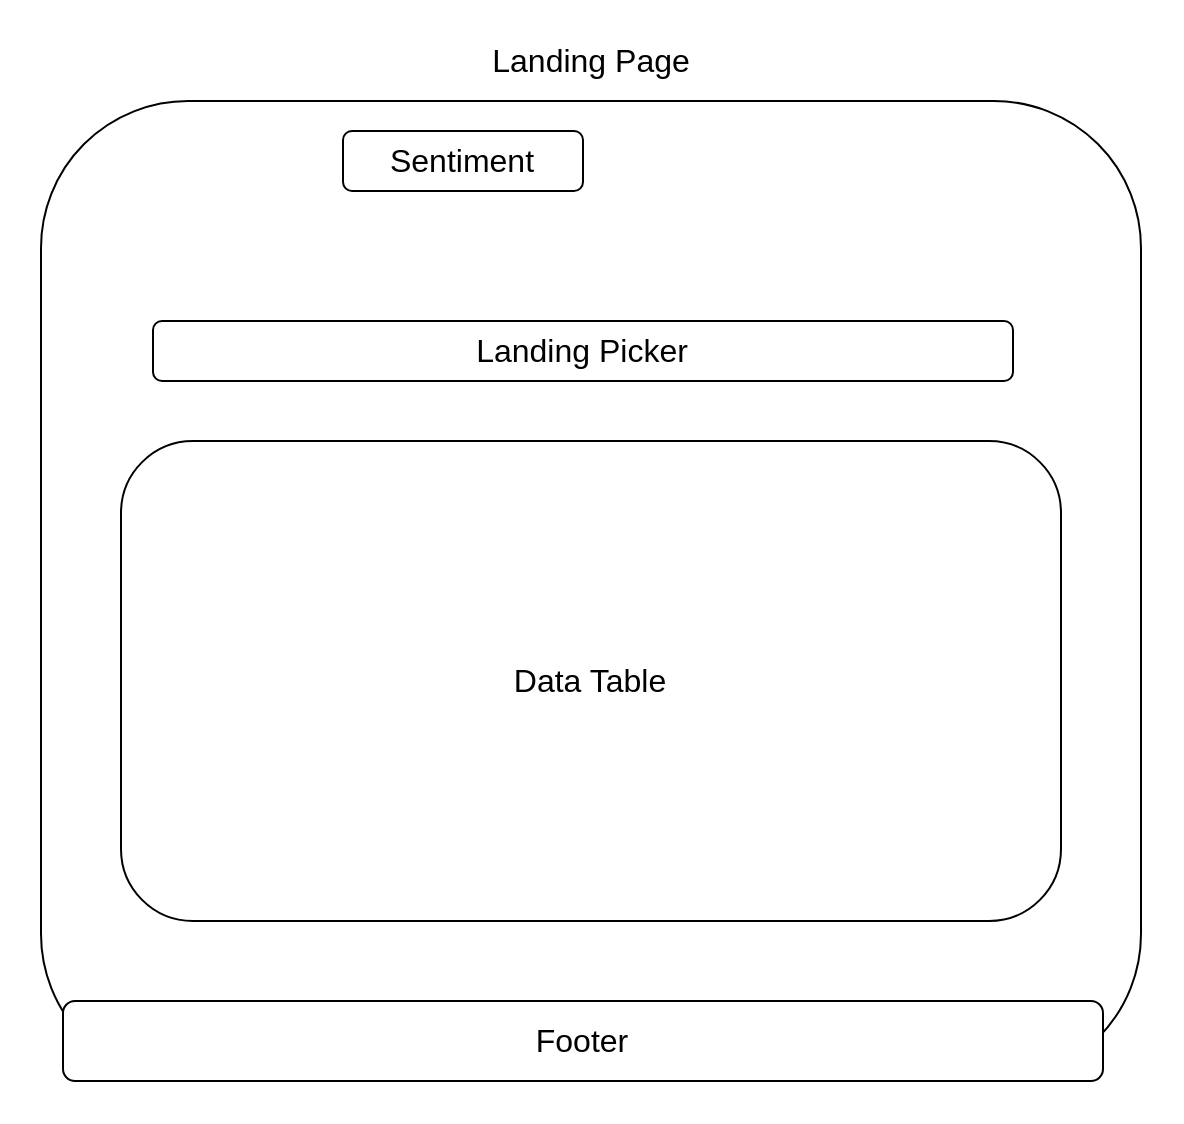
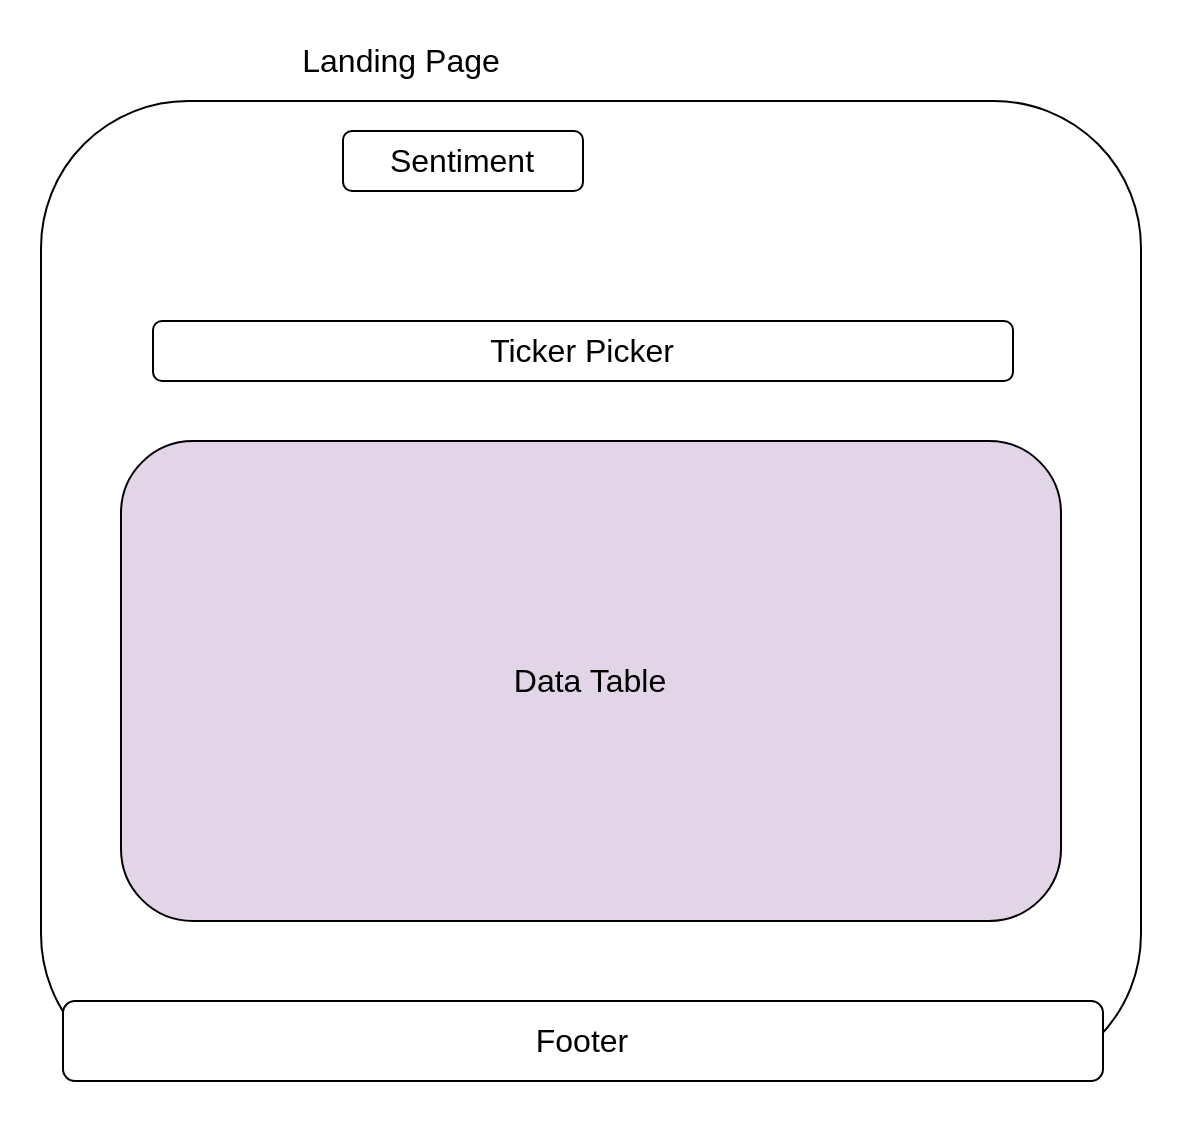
  <mxCell id="0" />
  <mxCell id="1" parent="0" />
  <mxCell id="2" value="" style="rounded=1;whiteSpace=wrap;html=1;" vertex="1" parent="1"><mxGeometry x="20" y="50" width="550" height="490" as="geometry" /></mxCell>
- <mxCell id="3" value="Landing Page" style="text;html=1;align=center;verticalAlign=middle;resizable=0;points=[];autosize=1;strokeColor=none;fillColor=none;fontSize=16;" vertex="1" parent="1"><mxGeometry x="240" y="20" width="110" height="20" as="geometry" /></mxCell>
- <mxCell id="4" value="Data Table" style="rounded=1;whiteSpace=wrap;html=1;fontSize=16;" vertex="1" parent="1"><mxGeometry x="60" y="220" width="470" height="240" as="geometry" /></mxCell>
+ <mxCell id="3" value="Landing Page" style="text;html=1;align=center;verticalAlign=middle;resizable=0;points=[];autosize=1;strokeColor=none;fillColor=none;fontSize=16;" vertex="1" parent="1"><mxGeometry x="145" y="20" width="110" height="20" as="geometry" /></mxCell>
+ <mxCell id="4" value="Data Table" style="rounded=1;whiteSpace=wrap;html=1;fontSize=16;fillColor=#e1d5e7;" vertex="1" parent="1"><mxGeometry x="60" y="220" width="470" height="240" as="geometry" /></mxCell>
  <mxCell id="5" value="Footer" style="rounded=1;whiteSpace=wrap;html=1;fontSize=16;" vertex="1" parent="1"><mxGeometry x="31" y="500" width="520" height="40" as="geometry" /></mxCell>
  <mxCell id="6" value="Sentiment" style="rounded=1;whiteSpace=wrap;html=1;fontSize=16;" vertex="1" parent="1"><mxGeometry x="171" y="65" width="120" height="30" as="geometry" /></mxCell>
- <mxCell id="7" value="Landing Picker" style="rounded=1;whiteSpace=wrap;html=1;fontSize=16;" vertex="1" parent="1"><mxGeometry x="76" y="160" width="430" height="30" as="geometry" /></mxCell>
+ <mxCell id="7" value="Ticker Picker" style="rounded=1;whiteSpace=wrap;html=1;fontSize=16;" vertex="1" parent="1"><mxGeometry x="76" y="160" width="430" height="30" as="geometry" /></mxCell>
